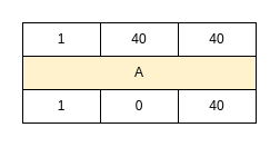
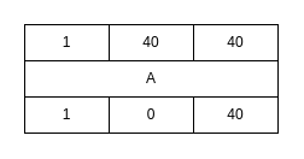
  <mxCell id="0" />
  <mxCell id="1" parent="0" />
  <mxCell id="2" value="" style="group" vertex="1" connectable="0" parent="1"><mxGeometry x="20" y="20" width="210" height="90" as="geometry" /></mxCell>
  <mxCell id="3" value="1" style="rounded=0;whiteSpace=wrap;html=1;" vertex="1" parent="2"><mxGeometry width="70" height="30" as="geometry" /></mxCell>
- <mxCell id="4" value="A" style="rounded=0;whiteSpace=wrap;html=1;fillColor=#fff2cc;" vertex="1" parent="2"><mxGeometry y="30" width="210" height="30" as="geometry" /></mxCell>
+ <mxCell id="4" value="A" style="rounded=0;whiteSpace=wrap;html=1;" vertex="1" parent="2"><mxGeometry y="30" width="210" height="30" as="geometry" /></mxCell>
  <mxCell id="5" value="40" style="rounded=0;whiteSpace=wrap;html=1;" vertex="1" parent="2"><mxGeometry x="70" width="70" height="30" as="geometry" /></mxCell>
  <mxCell id="6" value="40" style="rounded=0;whiteSpace=wrap;html=1;" vertex="1" parent="2"><mxGeometry x="140" width="70" height="30" as="geometry" /></mxCell>
  <mxCell id="7" value="1" style="rounded=0;whiteSpace=wrap;html=1;" vertex="1" parent="2"><mxGeometry y="60" width="70" height="30" as="geometry" /></mxCell>
  <mxCell id="8" value="0" style="rounded=0;whiteSpace=wrap;html=1;" vertex="1" parent="2"><mxGeometry x="70" y="60" width="70" height="30" as="geometry" /></mxCell>
  <mxCell id="9" value="40" style="rounded=0;whiteSpace=wrap;html=1;" vertex="1" parent="2"><mxGeometry x="140" y="60" width="70" height="30" as="geometry" /></mxCell>
